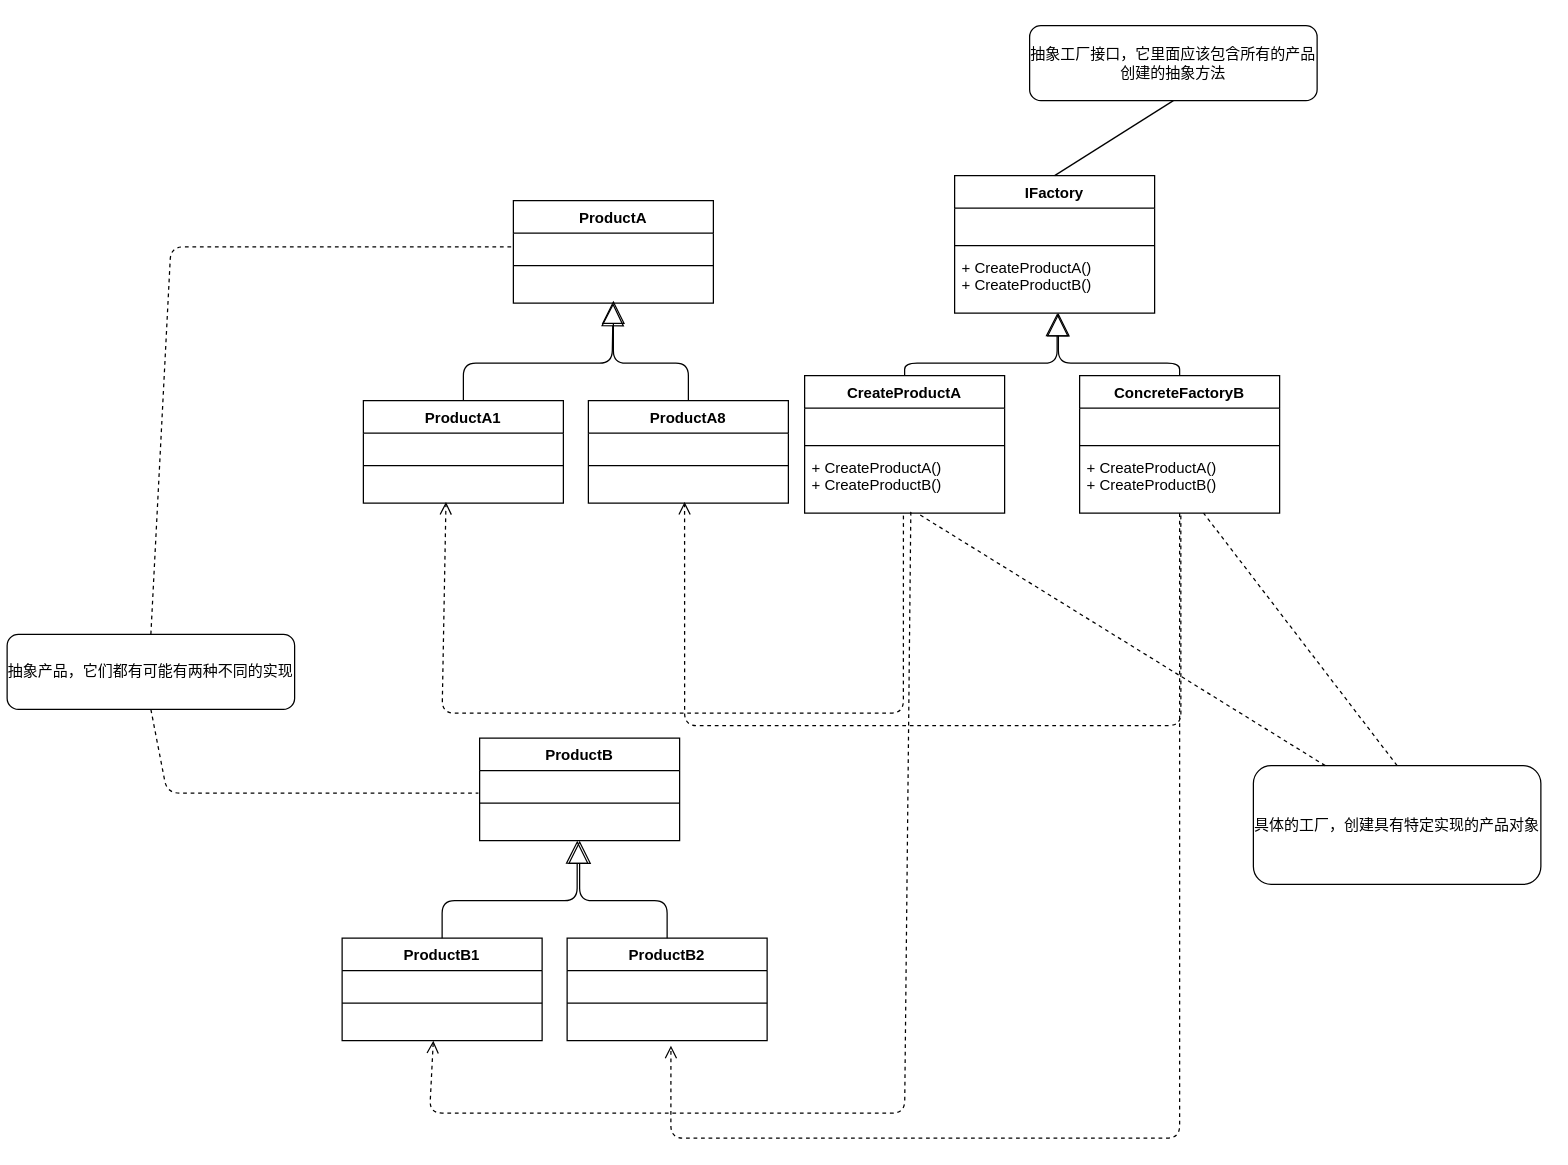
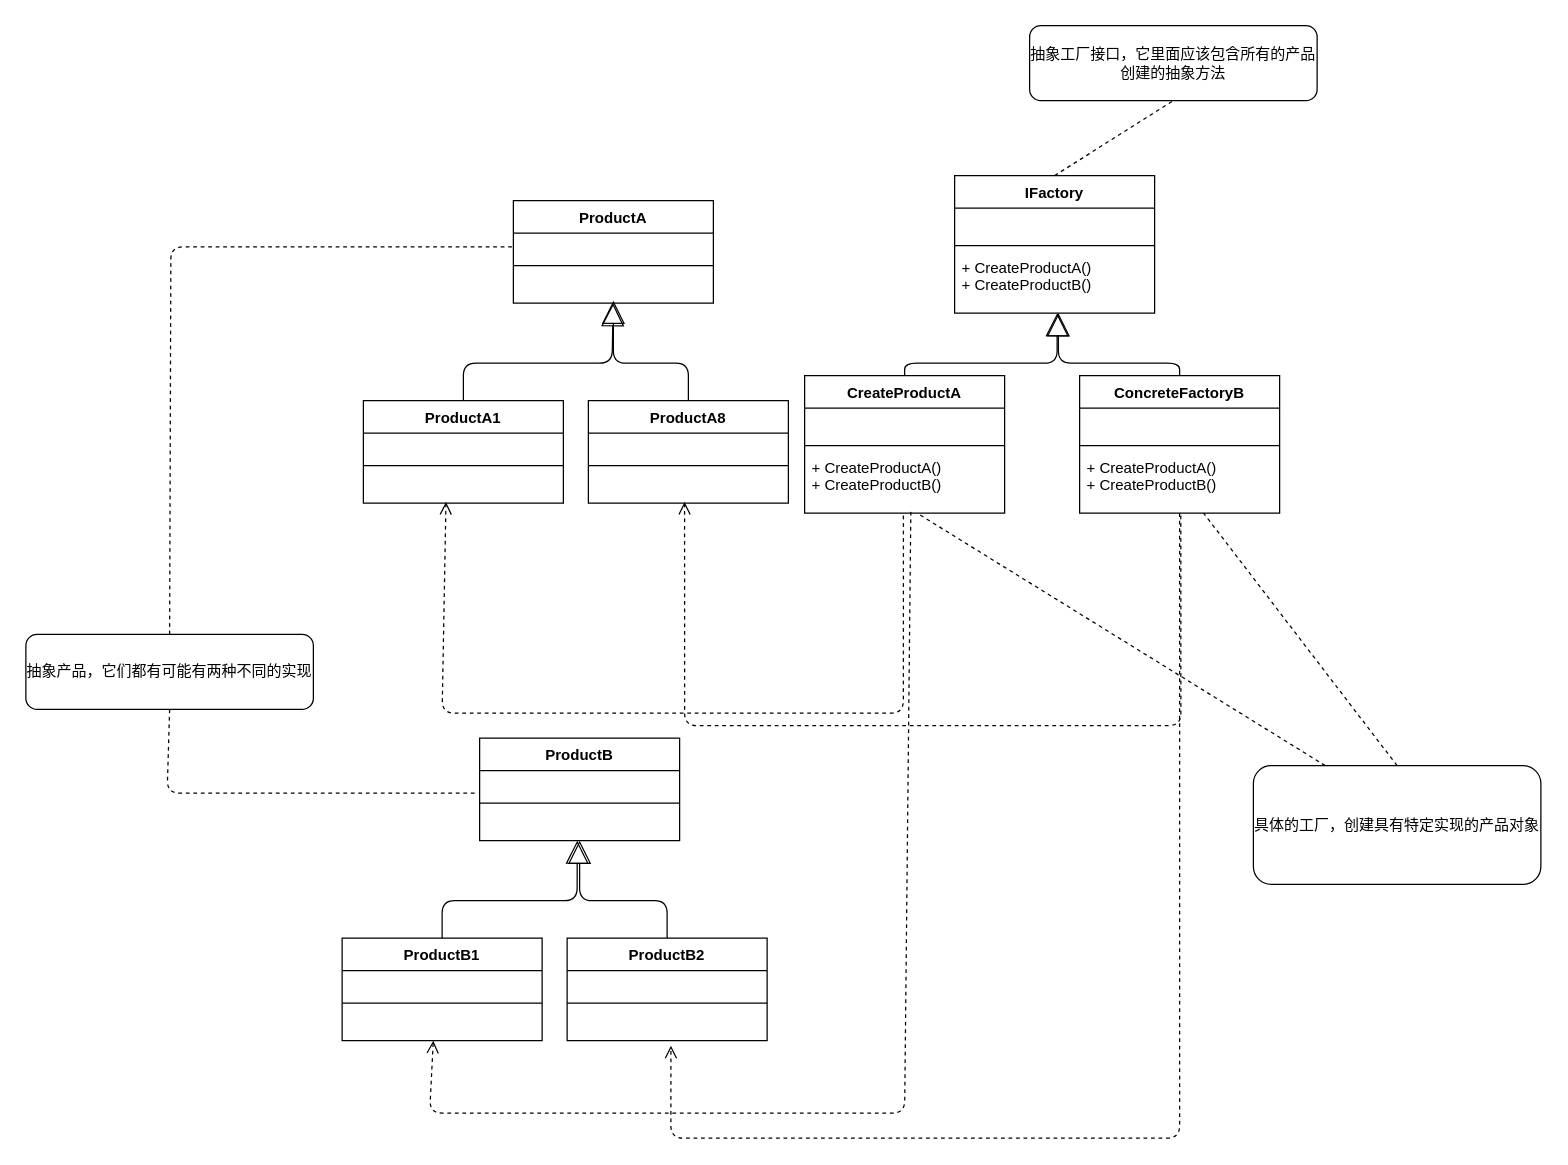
  <mxCell id="0" />
  <mxCell id="1" parent="0" />
  <mxCell id="2" value="IFactory" style="swimlane;fontStyle=1;align=center;verticalAlign=top;childLayout=stackLayout;horizontal=1;startSize=26;horizontalStack=0;resizeParent=1;resizeParentMax=0;resizeLast=0;collapsible=1;marginBottom=0;" vertex="1" parent="1"><mxGeometry x="763" y="140" width="160" height="110" as="geometry" /></mxCell>
  <mxCell id="3" value=" " style="text;strokeColor=none;fillColor=none;align=left;verticalAlign=top;spacingLeft=4;spacingRight=4;overflow=hidden;rotatable=0;points=[[0,0.5],[1,0.5]];portConstraint=eastwest;" vertex="1" parent="2"><mxGeometry y="26" width="160" height="26" as="geometry" /></mxCell>
  <mxCell id="4" value="" style="line;strokeWidth=1;fillColor=none;align=left;verticalAlign=middle;spacingTop=-1;spacingLeft=3;spacingRight=3;rotatable=0;labelPosition=right;points=[];portConstraint=eastwest;" vertex="1" parent="2"><mxGeometry y="52" width="160" height="8" as="geometry" /></mxCell>
  <mxCell id="5" value="+ CreateProductA()&#10;+ CreateProductB()" style="text;strokeColor=none;fillColor=none;align=left;verticalAlign=top;spacingLeft=4;spacingRight=4;overflow=hidden;rotatable=0;points=[[0,0.5],[1,0.5]];portConstraint=eastwest;" vertex="1" parent="2"><mxGeometry y="60" width="160" height="50" as="geometry" /></mxCell>
  <mxCell id="6" value="CreateProductA" style="swimlane;fontStyle=1;align=center;verticalAlign=top;childLayout=stackLayout;horizontal=1;startSize=26;horizontalStack=0;resizeParent=1;resizeParentMax=0;resizeLast=0;collapsible=1;marginBottom=0;" vertex="1" parent="1"><mxGeometry x="643" y="300" width="160" height="110" as="geometry" /></mxCell>
  <mxCell id="7" value=" " style="text;strokeColor=none;fillColor=none;align=left;verticalAlign=top;spacingLeft=4;spacingRight=4;overflow=hidden;rotatable=0;points=[[0,0.5],[1,0.5]];portConstraint=eastwest;" vertex="1" parent="6"><mxGeometry y="26" width="160" height="26" as="geometry" /></mxCell>
  <mxCell id="8" value="" style="line;strokeWidth=1;fillColor=none;align=left;verticalAlign=middle;spacingTop=-1;spacingLeft=3;spacingRight=3;rotatable=0;labelPosition=right;points=[];portConstraint=eastwest;" vertex="1" parent="6"><mxGeometry y="52" width="160" height="8" as="geometry" /></mxCell>
  <mxCell id="9" value="+ CreateProductA()&#10;+ CreateProductB()" style="text;strokeColor=none;fillColor=none;align=left;verticalAlign=top;spacingLeft=4;spacingRight=4;overflow=hidden;rotatable=0;points=[[0,0.5],[1,0.5]];portConstraint=eastwest;" vertex="1" parent="6"><mxGeometry y="60" width="160" height="50" as="geometry" /></mxCell>
  <mxCell id="10" value="ConcreteFactoryB" style="swimlane;fontStyle=1;align=center;verticalAlign=top;childLayout=stackLayout;horizontal=1;startSize=26;horizontalStack=0;resizeParent=1;resizeParentMax=0;resizeLast=0;collapsible=1;marginBottom=0;" vertex="1" parent="1"><mxGeometry x="863" y="300" width="160" height="110" as="geometry" /></mxCell>
  <mxCell id="11" value=" " style="text;strokeColor=none;fillColor=none;align=left;verticalAlign=top;spacingLeft=4;spacingRight=4;overflow=hidden;rotatable=0;points=[[0,0.5],[1,0.5]];portConstraint=eastwest;" vertex="1" parent="10"><mxGeometry y="26" width="160" height="26" as="geometry" /></mxCell>
  <mxCell id="12" value="" style="line;strokeWidth=1;fillColor=none;align=left;verticalAlign=middle;spacingTop=-1;spacingLeft=3;spacingRight=3;rotatable=0;labelPosition=right;points=[];portConstraint=eastwest;" vertex="1" parent="10"><mxGeometry y="52" width="160" height="8" as="geometry" /></mxCell>
  <mxCell id="13" value="+ CreateProductA()&#10;+ CreateProductB()" style="text;strokeColor=none;fillColor=none;align=left;verticalAlign=top;spacingLeft=4;spacingRight=4;overflow=hidden;rotatable=0;points=[[0,0.5],[1,0.5]];portConstraint=eastwest;" vertex="1" parent="10"><mxGeometry y="60" width="160" height="50" as="geometry" /></mxCell>
  <mxCell id="14" value="ProductA1" style="swimlane;fontStyle=1;align=center;verticalAlign=top;childLayout=stackLayout;horizontal=1;startSize=26;horizontalStack=0;resizeParent=1;resizeParentMax=0;resizeLast=0;collapsible=1;marginBottom=0;" vertex="1" parent="1"><mxGeometry x="290" y="320" width="160" height="82" as="geometry" /></mxCell>
  <mxCell id="15" value=" " style="text;strokeColor=none;fillColor=none;align=left;verticalAlign=top;spacingLeft=4;spacingRight=4;overflow=hidden;rotatable=0;points=[[0,0.5],[1,0.5]];portConstraint=eastwest;" vertex="1" parent="14"><mxGeometry y="26" width="160" height="22" as="geometry" /></mxCell>
  <mxCell id="16" value="" style="line;strokeWidth=1;fillColor=none;align=left;verticalAlign=middle;spacingTop=-1;spacingLeft=3;spacingRight=3;rotatable=0;labelPosition=right;points=[];portConstraint=eastwest;" vertex="1" parent="14"><mxGeometry y="48" width="160" height="8" as="geometry" /></mxCell>
  <mxCell id="17" value=" " style="text;strokeColor=none;fillColor=none;align=left;verticalAlign=top;spacingLeft=4;spacingRight=4;overflow=hidden;rotatable=0;points=[[0,0.5],[1,0.5]];portConstraint=eastwest;" vertex="1" parent="14"><mxGeometry y="56" width="160" height="26" as="geometry" /></mxCell>
  <mxCell id="18" value="ProductA8" style="swimlane;fontStyle=1;align=center;verticalAlign=top;childLayout=stackLayout;horizontal=1;startSize=26;horizontalStack=0;resizeParent=1;resizeParentMax=0;resizeLast=0;collapsible=1;marginBottom=0;" vertex="1" parent="1"><mxGeometry x="470" y="320" width="160" height="82" as="geometry" /></mxCell>
  <mxCell id="19" value=" " style="text;strokeColor=none;fillColor=none;align=left;verticalAlign=top;spacingLeft=4;spacingRight=4;overflow=hidden;rotatable=0;points=[[0,0.5],[1,0.5]];portConstraint=eastwest;" vertex="1" parent="18"><mxGeometry y="26" width="160" height="22" as="geometry" /></mxCell>
  <mxCell id="20" value="" style="line;strokeWidth=1;fillColor=none;align=left;verticalAlign=middle;spacingTop=-1;spacingLeft=3;spacingRight=3;rotatable=0;labelPosition=right;points=[];portConstraint=eastwest;" vertex="1" parent="18"><mxGeometry y="48" width="160" height="8" as="geometry" /></mxCell>
  <mxCell id="21" value=" " style="text;strokeColor=none;fillColor=none;align=left;verticalAlign=top;spacingLeft=4;spacingRight=4;overflow=hidden;rotatable=0;points=[[0,0.5],[1,0.5]];portConstraint=eastwest;" vertex="1" parent="18"><mxGeometry y="56" width="160" height="26" as="geometry" /></mxCell>
  <mxCell id="22" value="ProductA" style="swimlane;fontStyle=1;align=center;verticalAlign=top;childLayout=stackLayout;horizontal=1;startSize=26;horizontalStack=0;resizeParent=1;resizeParentMax=0;resizeLast=0;collapsible=1;marginBottom=0;" vertex="1" parent="1"><mxGeometry x="410" y="160" width="160" height="82" as="geometry" /></mxCell>
  <mxCell id="23" value=" " style="text;strokeColor=none;fillColor=none;align=left;verticalAlign=top;spacingLeft=4;spacingRight=4;overflow=hidden;rotatable=0;points=[[0,0.5],[1,0.5]];portConstraint=eastwest;" vertex="1" parent="22"><mxGeometry y="26" width="160" height="22" as="geometry" /></mxCell>
  <mxCell id="24" value="" style="line;strokeWidth=1;fillColor=none;align=left;verticalAlign=middle;spacingTop=-1;spacingLeft=3;spacingRight=3;rotatable=0;labelPosition=right;points=[];portConstraint=eastwest;" vertex="1" parent="22"><mxGeometry y="48" width="160" height="8" as="geometry" /></mxCell>
  <mxCell id="25" value=" " style="text;strokeColor=none;fillColor=none;align=left;verticalAlign=top;spacingLeft=4;spacingRight=4;overflow=hidden;rotatable=0;points=[[0,0.5],[1,0.5]];portConstraint=eastwest;" vertex="1" parent="22"><mxGeometry y="56" width="160" height="26" as="geometry" /></mxCell>
  <mxCell id="26" value="ProductB1" style="swimlane;fontStyle=1;align=center;verticalAlign=top;childLayout=stackLayout;horizontal=1;startSize=26;horizontalStack=0;resizeParent=1;resizeParentMax=0;resizeLast=0;collapsible=1;marginBottom=0;" vertex="1" parent="1"><mxGeometry x="273" y="750" width="160" height="82" as="geometry" /></mxCell>
  <mxCell id="27" value=" " style="text;strokeColor=none;fillColor=none;align=left;verticalAlign=top;spacingLeft=4;spacingRight=4;overflow=hidden;rotatable=0;points=[[0,0.5],[1,0.5]];portConstraint=eastwest;" vertex="1" parent="26"><mxGeometry y="26" width="160" height="22" as="geometry" /></mxCell>
  <mxCell id="28" value="" style="line;strokeWidth=1;fillColor=none;align=left;verticalAlign=middle;spacingTop=-1;spacingLeft=3;spacingRight=3;rotatable=0;labelPosition=right;points=[];portConstraint=eastwest;" vertex="1" parent="26"><mxGeometry y="48" width="160" height="8" as="geometry" /></mxCell>
  <mxCell id="29" value=" " style="text;strokeColor=none;fillColor=none;align=left;verticalAlign=top;spacingLeft=4;spacingRight=4;overflow=hidden;rotatable=0;points=[[0,0.5],[1,0.5]];portConstraint=eastwest;" vertex="1" parent="26"><mxGeometry y="56" width="160" height="26" as="geometry" /></mxCell>
  <mxCell id="30" value="ProductB2" style="swimlane;fontStyle=1;align=center;verticalAlign=top;childLayout=stackLayout;horizontal=1;startSize=26;horizontalStack=0;resizeParent=1;resizeParentMax=0;resizeLast=0;collapsible=1;marginBottom=0;" vertex="1" parent="1"><mxGeometry x="453" y="750" width="160" height="82" as="geometry" /></mxCell>
  <mxCell id="31" value=" " style="text;strokeColor=none;fillColor=none;align=left;verticalAlign=top;spacingLeft=4;spacingRight=4;overflow=hidden;rotatable=0;points=[[0,0.5],[1,0.5]];portConstraint=eastwest;" vertex="1" parent="30"><mxGeometry y="26" width="160" height="22" as="geometry" /></mxCell>
  <mxCell id="32" value="" style="line;strokeWidth=1;fillColor=none;align=left;verticalAlign=middle;spacingTop=-1;spacingLeft=3;spacingRight=3;rotatable=0;labelPosition=right;points=[];portConstraint=eastwest;" vertex="1" parent="30"><mxGeometry y="48" width="160" height="8" as="geometry" /></mxCell>
  <mxCell id="33" value=" " style="text;strokeColor=none;fillColor=none;align=left;verticalAlign=top;spacingLeft=4;spacingRight=4;overflow=hidden;rotatable=0;points=[[0,0.5],[1,0.5]];portConstraint=eastwest;" vertex="1" parent="30"><mxGeometry y="56" width="160" height="26" as="geometry" /></mxCell>
  <mxCell id="34" value="ProductB" style="swimlane;fontStyle=1;align=center;verticalAlign=top;childLayout=stackLayout;horizontal=1;startSize=26;horizontalStack=0;resizeParent=1;resizeParentMax=0;resizeLast=0;collapsible=1;marginBottom=0;" vertex="1" parent="1"><mxGeometry x="383" y="590" width="160" height="82" as="geometry" /></mxCell>
  <mxCell id="35" value=" " style="text;strokeColor=none;fillColor=none;align=left;verticalAlign=top;spacingLeft=4;spacingRight=4;overflow=hidden;rotatable=0;points=[[0,0.5],[1,0.5]];portConstraint=eastwest;" vertex="1" parent="34"><mxGeometry y="26" width="160" height="22" as="geometry" /></mxCell>
  <mxCell id="36" value="" style="line;strokeWidth=1;fillColor=none;align=left;verticalAlign=middle;spacingTop=-1;spacingLeft=3;spacingRight=3;rotatable=0;labelPosition=right;points=[];portConstraint=eastwest;" vertex="1" parent="34"><mxGeometry y="48" width="160" height="8" as="geometry" /></mxCell>
  <mxCell id="37" value=" " style="text;strokeColor=none;fillColor=none;align=left;verticalAlign=top;spacingLeft=4;spacingRight=4;overflow=hidden;rotatable=0;points=[[0,0.5],[1,0.5]];portConstraint=eastwest;" vertex="1" parent="34"><mxGeometry y="56" width="160" height="26" as="geometry" /></mxCell>
  <mxCell id="38" value="" style="endArrow=block;endSize=16;endFill=0;html=1;entryX=0.513;entryY=1;entryDx=0;entryDy=0;entryPerimeter=0;exitX=0.5;exitY=0;exitDx=0;exitDy=0;" edge="1" parent="1" source="6" target="5"><mxGeometry width="160" relative="1" as="geometry"><mxPoint x="813" y="600" as="sourcePoint" /><mxPoint x="1013" y="490" as="targetPoint" /><Array as="points"><mxPoint x="723" y="290" /><mxPoint x="845" y="290" /><mxPoint x="845" y="270" /></Array></mxGeometry></mxCell>
  <mxCell id="39" value="" style="endArrow=block;endSize=16;endFill=0;html=1;exitX=0.5;exitY=0;exitDx=0;exitDy=0;entryX=0.519;entryY=1;entryDx=0;entryDy=0;entryPerimeter=0;" edge="1" parent="1" source="10" target="5"><mxGeometry width="160" relative="1" as="geometry"><mxPoint x="813" y="600" as="sourcePoint" /><mxPoint x="1013" y="490" as="targetPoint" /><Array as="points"><mxPoint x="943" y="290" /><mxPoint x="846" y="290" /></Array></mxGeometry></mxCell>
  <mxCell id="40" value="" style="endArrow=block;endSize=16;endFill=0;html=1;exitX=0.5;exitY=0;exitDx=0;exitDy=0;" edge="1" parent="1" source="14" target="25"><mxGeometry width="160" relative="1" as="geometry"><mxPoint x="490" y="170" as="sourcePoint" /><mxPoint x="498.169" y="112" as="targetPoint" /><Array as="points"><mxPoint x="370" y="290" /><mxPoint x="489" y="290" /></Array></mxGeometry></mxCell>
  <mxCell id="41" value="" style="endArrow=block;endSize=16;endFill=0;html=1;exitX=0.5;exitY=0;exitDx=0;exitDy=0;" edge="1" parent="1" source="18"><mxGeometry width="160" relative="1" as="geometry"><mxPoint x="500" y="180" as="sourcePoint" /><mxPoint x="490" y="240" as="targetPoint" /><Array as="points"><mxPoint x="550" y="290" /><mxPoint x="490" y="290" /></Array></mxGeometry></mxCell>
  <mxCell id="42" value="" style="endArrow=block;endSize=16;endFill=0;html=1;exitX=0.5;exitY=0;exitDx=0;exitDy=0;entryX=0.488;entryY=1;entryDx=0;entryDy=0;entryPerimeter=0;" edge="1" parent="1" source="26" target="37"><mxGeometry width="160" relative="1" as="geometry"><mxPoint x="813" y="600" as="sourcePoint" /><mxPoint x="1013" y="490" as="targetPoint" /><Array as="points"><mxPoint x="353" y="720" /><mxPoint x="461" y="720" /></Array></mxGeometry></mxCell>
  <mxCell id="43" value="" style="endArrow=block;endSize=16;endFill=0;html=1;exitX=0.5;exitY=0;exitDx=0;exitDy=0;" edge="1" parent="1" source="30" target="37"><mxGeometry width="160" relative="1" as="geometry"><mxPoint x="363" y="760" as="sourcePoint" /><mxPoint x="471.08" y="682" as="targetPoint" /><Array as="points"><mxPoint x="533" y="720" /><mxPoint x="463" y="720" /></Array></mxGeometry></mxCell>
  <mxCell id="44" value="" style="html=1;verticalAlign=bottom;endArrow=open;dashed=1;endSize=8;entryX=0.413;entryY=0.962;entryDx=0;entryDy=0;entryPerimeter=0;exitX=0.494;exitY=1.04;exitDx=0;exitDy=0;exitPerimeter=0;" edge="1" parent="1" source="9" target="17"><mxGeometry relative="1" as="geometry"><mxPoint x="943" y="470" as="sourcePoint" /><mxPoint x="863" y="470" as="targetPoint" /><Array as="points"><mxPoint x="722" y="570" /><mxPoint x="353" y="570" /></Array></mxGeometry></mxCell>
  <mxCell id="45" value="" style="html=1;verticalAlign=bottom;endArrow=open;dashed=1;endSize=8;entryX=0.481;entryY=0.962;entryDx=0;entryDy=0;entryPerimeter=0;exitX=0.506;exitY=1.04;exitDx=0;exitDy=0;exitPerimeter=0;" edge="1" parent="1" source="13" target="21"><mxGeometry relative="1" as="geometry"><mxPoint x="732.04" y="422" as="sourcePoint" /><mxPoint x="369.08" y="541.012" as="targetPoint" /><Array as="points"><mxPoint x="944" y="580" /><mxPoint x="547" y="580" /></Array></mxGeometry></mxCell>
  <mxCell id="46" value="" style="html=1;verticalAlign=bottom;endArrow=open;dashed=1;endSize=8;entryX=0.456;entryY=1;entryDx=0;entryDy=0;entryPerimeter=0;exitX=0.531;exitY=0.98;exitDx=0;exitDy=0;exitPerimeter=0;" edge="1" parent="1" source="9" target="29"><mxGeometry relative="1" as="geometry"><mxPoint x="732.04" y="422" as="sourcePoint" /><mxPoint x="369.08" y="541.012" as="targetPoint" /><Array as="points"><mxPoint x="723" y="890" /><mxPoint x="343" y="890" /></Array></mxGeometry></mxCell>
  <mxCell id="47" value="" style="html=1;verticalAlign=bottom;endArrow=open;dashed=1;endSize=8;entryX=0.519;entryY=1.154;entryDx=0;entryDy=0;entryPerimeter=0;" edge="1" parent="1" source="13" target="33"><mxGeometry relative="1" as="geometry"><mxPoint x="737.96" y="419" as="sourcePoint" /><mxPoint x="355.96" y="842" as="targetPoint" /><Array as="points"><mxPoint x="943" y="910" /><mxPoint x="536" y="910" /></Array></mxGeometry></mxCell>
  <mxCell id="48" value="抽象工厂接口，它里面应该包含所有的产品创建的抽象方法" style="rounded=1;whiteSpace=wrap;html=1;" vertex="1" parent="1"><mxGeometry x="823" y="20" width="230" height="60" as="geometry" /></mxCell>
- <mxCell id="49" value="" style="endArrow=none;dashed=0;html=1;entryX=0.5;entryY=1;entryDx=0;entryDy=0;exitX=0.5;exitY=0;exitDx=0;exitDy=0;" edge="1" parent="1" source="2" target="48"><mxGeometry width="50" height="50" relative="1" as="geometry"><mxPoint x="653" y="290" as="sourcePoint" /><mxPoint y="240" as="targetPoint" x="703" /></mxGeometry></mxCell>
+ <mxCell id="49" value="" style="endArrow=none;dashed=1;html=1;entryX=0.5;entryY=1;entryDx=0;entryDy=0;exitX=0.5;exitY=0;exitDx=0;exitDy=0;" edge="1" parent="1" source="2" target="48"><mxGeometry width="50" height="50" relative="1" as="geometry"><mxPoint x="653" y="290" as="sourcePoint" /><mxPoint y="240" as="targetPoint" x="703" /></mxGeometry></mxCell>
  <mxCell id="50" value="具体的工厂，创建具有特定实现的产品对象" style="rounded=1;whiteSpace=wrap;html=1;" vertex="1" parent="1"><mxGeometry x="1002" y="612" width="230" height="95" as="geometry" /></mxCell>
  <mxCell id="51" value="" style="endArrow=none;dashed=1;html=1;exitX=0.25;exitY=0;exitDx=0;exitDy=0;" edge="1" parent="1" source="50"><mxGeometry width="50" height="50" relative="1" as="geometry"><mxPoint x="653" y="390" as="sourcePoint" /><mxPoint x="733" y="410" as="targetPoint" /></mxGeometry></mxCell>
  <mxCell id="52" value="" style="endArrow=none;dashed=1;html=1;exitX=0.5;exitY=0;exitDx=0;exitDy=0;" edge="1" parent="1" source="50" target="13"><mxGeometry width="50" height="50" relative="1" as="geometry"><mxPoint x="1069.5" y="622" as="sourcePoint" /><mxPoint x="743" y="420" as="targetPoint" /></mxGeometry></mxCell>
- <mxCell id="53" value="抽象产品，它们都有可能有两种不同的实现" style="rounded=1;whiteSpace=wrap;html=1;" vertex="1" parent="1"><mxGeometry x="5" y="507" width="230" height="60" as="geometry" /></mxCell>
+ <mxCell id="53" value="抽象产品，它们都有可能有两种不同的实现" style="rounded=1;whiteSpace=wrap;html=1;" vertex="1" parent="1"><mxGeometry x="20" y="507" width="230" height="60" as="geometry" /></mxCell>
  <mxCell id="54" value="" style="endArrow=none;dashed=1;html=1;entryX=0;entryY=0.5;entryDx=0;entryDy=0;exitX=0.5;exitY=0;exitDx=0;exitDy=0;" edge="1" parent="1" source="53" target="23"><mxGeometry width="50" height="50" relative="1" as="geometry"><mxPoint x="653" y="590" as="sourcePoint" /><mxPoint y="540" as="targetPoint" x="703" /><Array as="points"><mxPoint x="136" y="197" /></Array></mxGeometry></mxCell>
  <mxCell id="55" value="" style="endArrow=none;dashed=1;html=1;entryX=-0.006;entryY=0.818;entryDx=0;entryDy=0;exitX=0.5;exitY=1;exitDx=0;exitDy=0;entryPerimeter=0;" edge="1" parent="1" source="53" target="35"><mxGeometry width="50" height="50" relative="1" as="geometry"><mxPoint x="148" y="495" as="sourcePoint" /><mxPoint x="420" y="207" as="targetPoint" /><Array as="points"><mxPoint x="133" y="634" /></Array></mxGeometry></mxCell>
